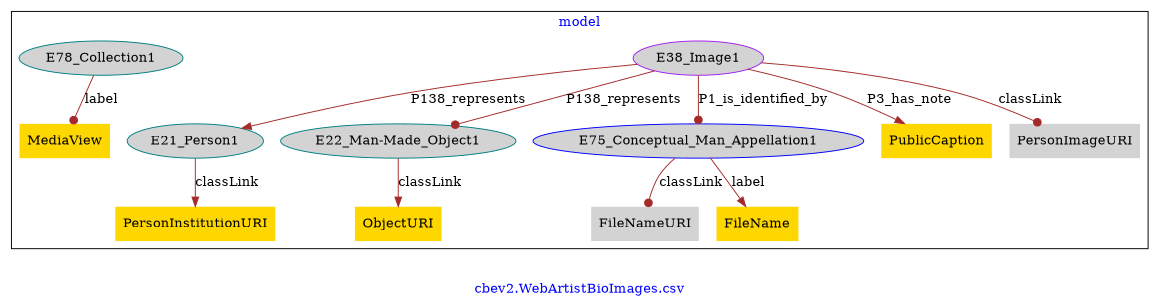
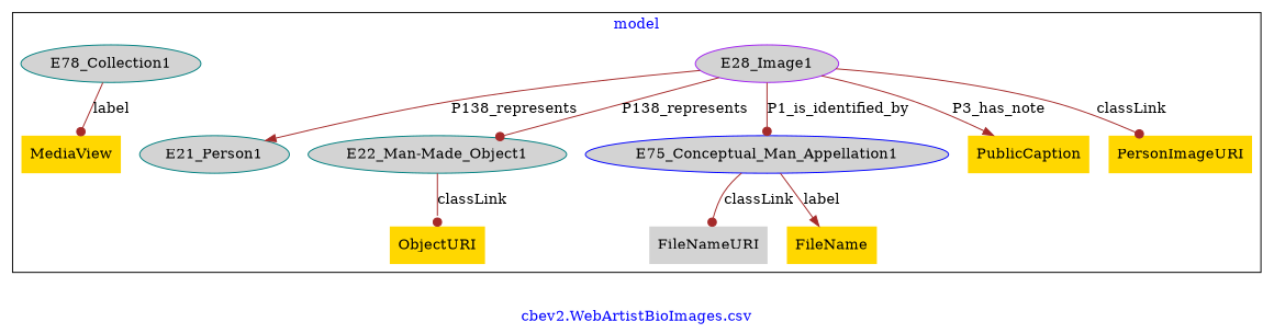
  digraph {
    fontcolor=blue
    label="cbev2.WebArtistBioImages.csv"
    remincross=true
    node [color=teal fillcolor=lightgray style=filled shape=plaintext]
    edge [arrowhead=normal color=brown fontcolor=black]
    n1 [label=E21_Person1 shape=""]
-   n2 [fillcolor=gold label=PersonInstitutionURI]
    n3 [label="E22_Man-Made_Object1" shape=""]
    n4 [color=purple fillcolor=gold label=ObjectURI]
-   n5 [color=purple label=E38_Image1 shape=""]
+   n5 [color=purple label=E28_Image1 shape=""]
    n6 [color=blue label=E75_Conceptual_Man_Appellation1 shape=""]
    n7 [color=darkorange fillcolor=gold label=PublicCaption]
-   n8 [color=purple label=PersonImageURI]
+   n8 [color=purple fillcolor=gold label=PersonImageURI]
    n9 [color=purple label=FileNameURI]
    n10 [fillcolor=gold label=FileName]
    n11 [label=E78_Collection1 shape=""]
    n12 [fillcolor=gold label=MediaView]
    subgraph cluster_1 {
      label=model
      n1
-     n2
      n3
      n4
      n5
      n6
      n7
      n8
      n9
      n10
      n11
      n12
    }
-   n1 -> n2 [label=classLink]
-   n3 -> n4 [label=classLink]
+   n3 -> n4 [arrowhead=dot label=classLink]
    n5 -> n1 [label=P138_represents]
    n5 -> n3 [arrowhead=dot label=P138_represents]
    n5 -> n6 [arrowhead=dot label=P1_is_identified_by]
    n5 -> n7 [label=P3_has_note]
    n5 -> n8 [arrowhead=dot label=classLink]
    n6 -> n9 [arrowhead=dot label=classLink]
    n6 -> n10 [label=label]
    n11 -> n12 [arrowhead=dot label=label]
  }
